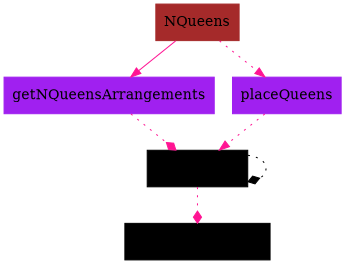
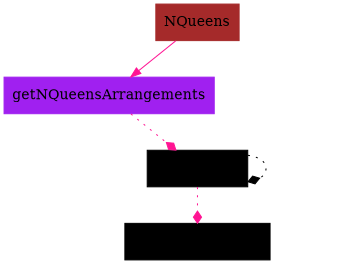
  digraph {
    node [color=purple shape=box style=filled]
    edge [color=deeppink style=dotted arrowhead=normal]
    n1 [color=brown label=NQueens]
    n2 [label=getNQueensArrangements]
-   n3 [label=placeQueens]
    n4 [color=black label=getSolution]
    n5 [color=black label=isPlacedCorrectly]
    n1 -> n2 [style=solid]
-   n1 -> n3
    n2 -> n4 [arrowhead=diamond]
-   n3 -> n4
    n4 -> n4 [color=black arrowhead=diamond]
    n4 -> n5 [arrowhead=diamond]
  }
